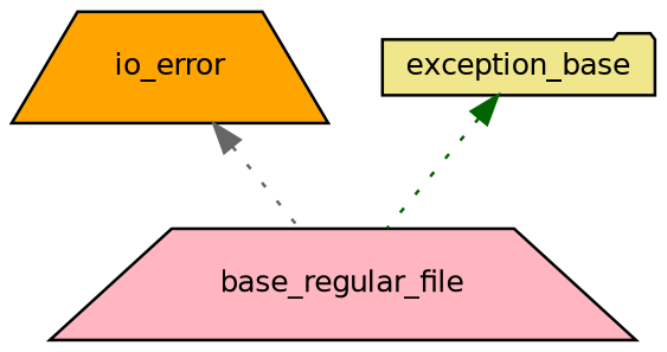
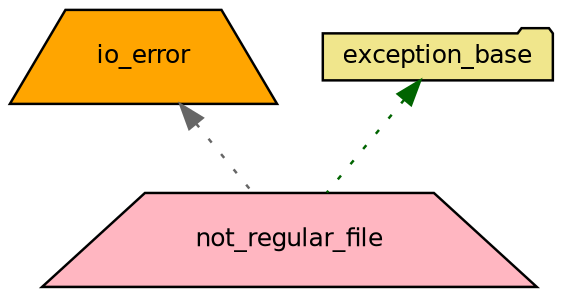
  digraph {
    node [color=black fontname=Helvetica fontsize=10 shape=trapezium style=filled]
    edge [dir=back fontname=Helvetica fontsize=10 labelfontname=Helvetica labelfontsize=10 style=dotted]
-   n1 [fillcolor=lightpink fontcolor=black height=0.2 label=base_regular_file width=0.4]
+   n1 [fillcolor=lightpink fontcolor=black height=0.2 label=not_regular_file width=0.4]
    n2 [fillcolor=orange height=0.2 label=io_error width=0.4]
    n3 [fillcolor=khaki height=0.2 label=exception_base shape=folder width=0.4]
    n2 -> n1 [color=gray40]
    n3 -> n1 [color=darkgreen]
  }
